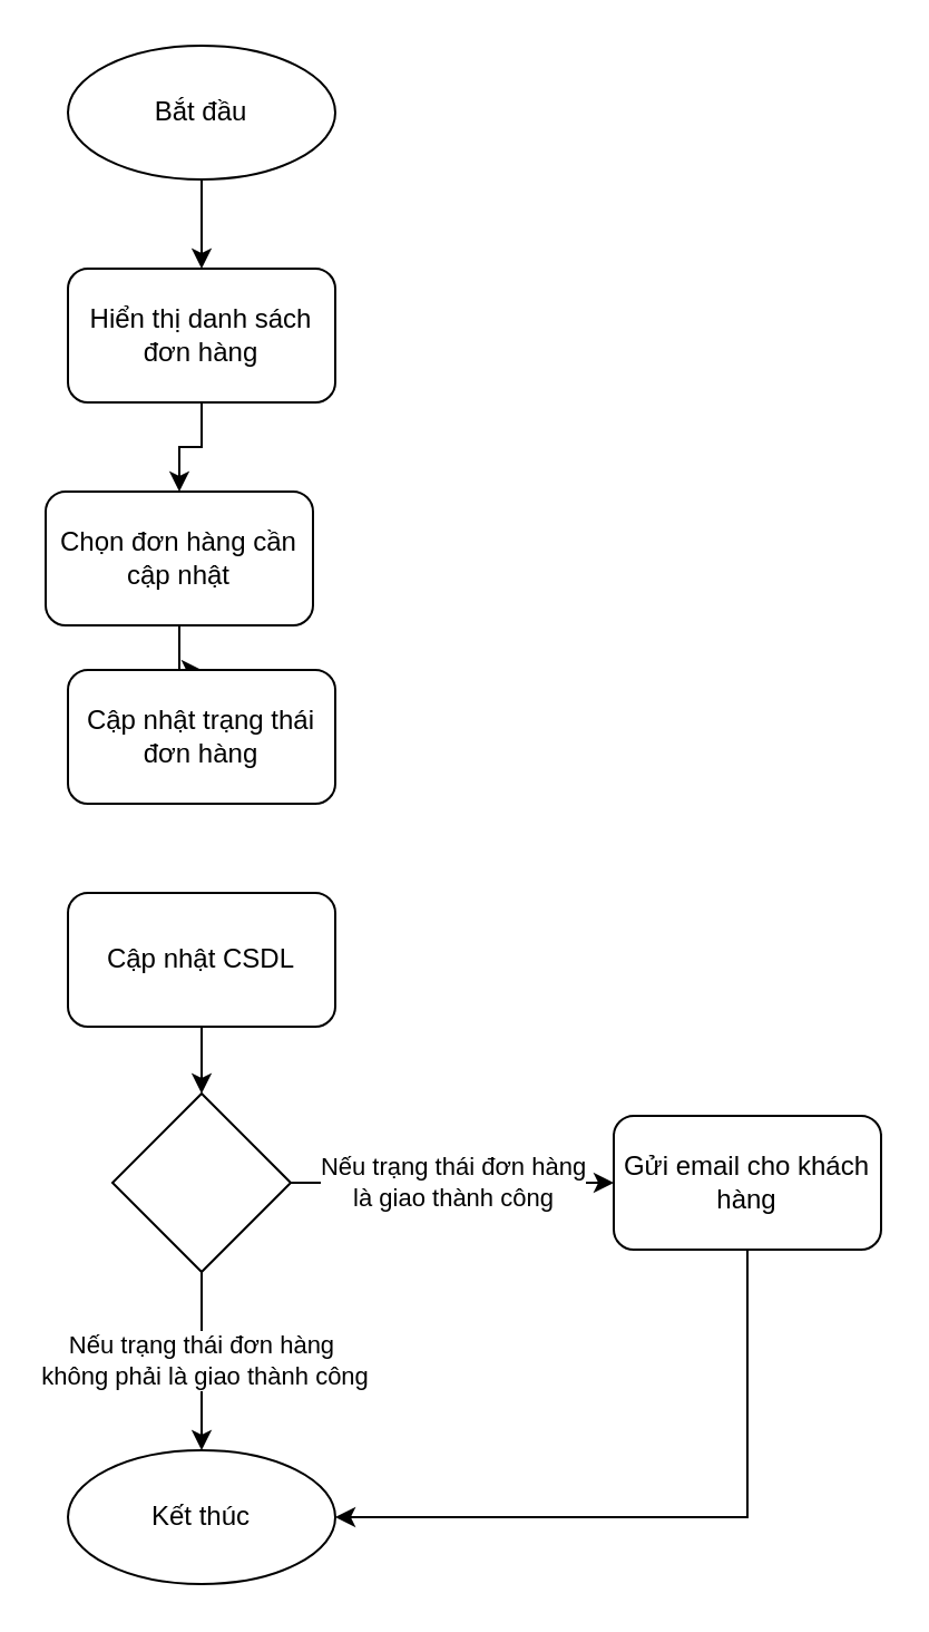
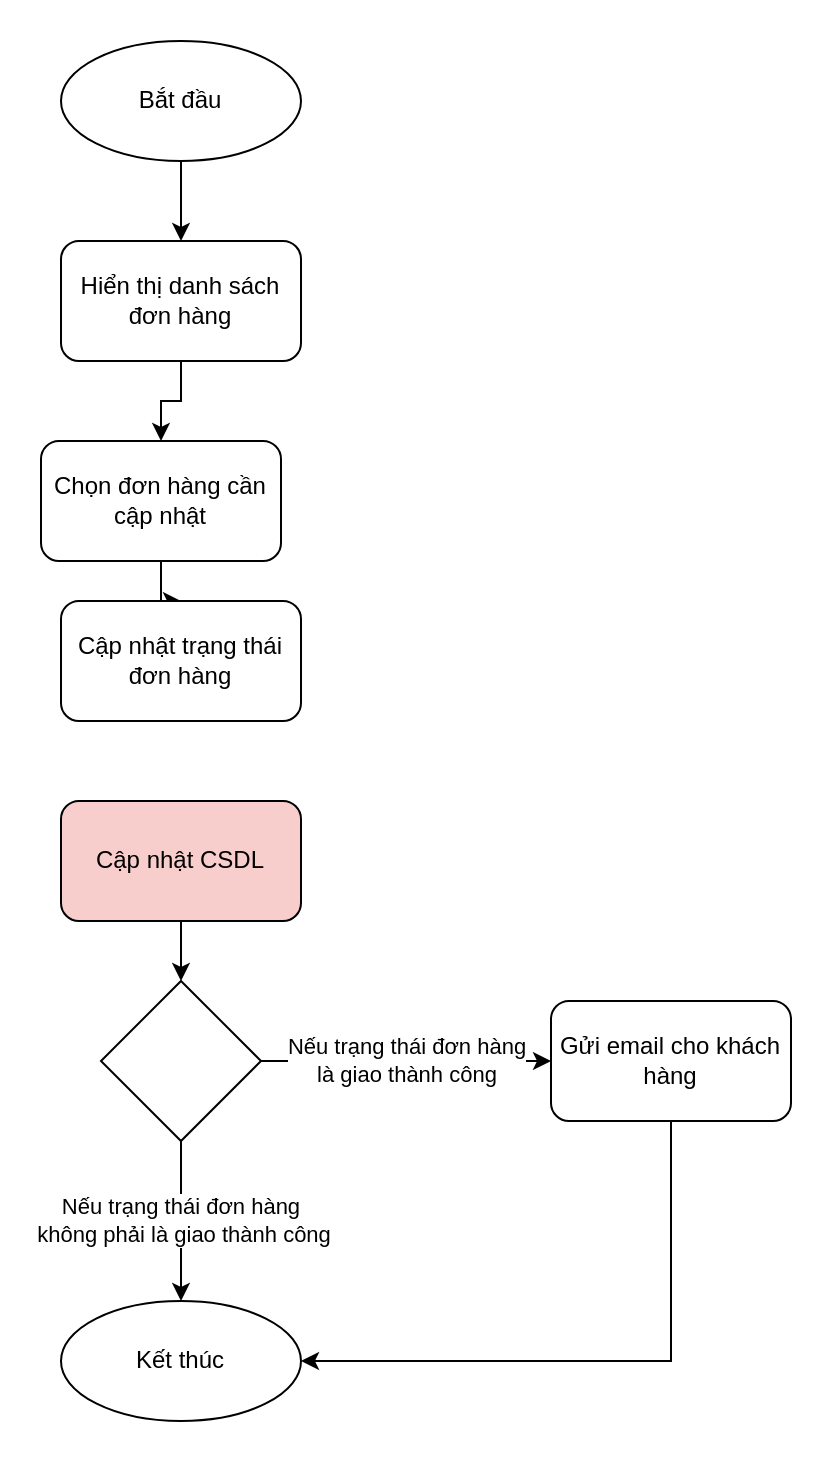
  <mxCell id="0" />
  <mxCell id="1" parent="0" />
  <mxCell id="2" style="edgeStyle=orthogonalEdgeStyle;rounded=0;orthogonalLoop=1;jettySize=auto;html=1;exitX=0.5;exitY=1;exitDx=0;exitDy=0;entryX=0.5;entryY=0;entryDx=0;entryDy=0;" edge="1" parent="1" source="3" target="5"><mxGeometry relative="1" as="geometry" /></mxCell>
  <mxCell id="3" value="Bắt đầu" style="ellipse;whiteSpace=wrap;html=1;" vertex="1" parent="1"><mxGeometry x="30" y="20" width="120" height="60" as="geometry" /></mxCell>
  <mxCell id="4" style="edgeStyle=orthogonalEdgeStyle;rounded=0;orthogonalLoop=1;jettySize=auto;html=1;exitX=0.5;exitY=1;exitDx=0;exitDy=0;entryX=0.5;entryY=0;entryDx=0;entryDy=0;" edge="1" parent="1" source="5" target="7"><mxGeometry relative="1" as="geometry" /></mxCell>
  <mxCell id="5" value="Hiển thị danh sách đơn hàng" style="rounded=1;whiteSpace=wrap;html=1;" vertex="1" parent="1"><mxGeometry x="30" y="120" width="120" height="60" as="geometry" /></mxCell>
  <mxCell id="6" style="edgeStyle=orthogonalEdgeStyle;rounded=0;orthogonalLoop=1;jettySize=auto;html=1;exitX=0.5;exitY=1;exitDx=0;exitDy=0;" edge="1" parent="1" source="7" target="8"><mxGeometry relative="1" as="geometry" /></mxCell>
  <mxCell id="7" value="Chọn đơn hàng cần cập nhật" style="rounded=1;whiteSpace=wrap;html=1;" vertex="1" parent="1"><mxGeometry x="20" y="220" width="120" height="60" as="geometry" /></mxCell>
  <mxCell id="8" value="Cập nhật trạng thái đơn hàng" style="rounded=1;whiteSpace=wrap;html=1;" vertex="1" parent="1"><mxGeometry x="30" y="300" width="120" height="60" as="geometry" /></mxCell>
  <mxCell id="9" style="edgeStyle=orthogonalEdgeStyle;rounded=0;orthogonalLoop=1;jettySize=auto;html=1;exitX=0.5;exitY=1;exitDx=0;exitDy=0;entryX=0.5;entryY=0;entryDx=0;entryDy=0;" edge="1" parent="1" source="10" target="14"><mxGeometry relative="1" as="geometry" /></mxCell>
- <mxCell id="10" value="Cập nhật CSDL" style="rounded=1;whiteSpace=wrap;html=1;" vertex="1" parent="1"><mxGeometry x="30" y="400" width="120" height="60" as="geometry" /></mxCell>
+ <mxCell id="10" value="Cập nhật CSDL" style="rounded=1;whiteSpace=wrap;html=1;fillColor=#f8cecc;" vertex="1" parent="1"><mxGeometry x="30" y="400" width="120" height="60" as="geometry" /></mxCell>
  <mxCell id="11" value="Kết thúc" style="ellipse;whiteSpace=wrap;html=1;" vertex="1" parent="1"><mxGeometry x="30" y="650" width="120" height="60" as="geometry" /></mxCell>
  <mxCell id="12" value="Nếu trạng thái đơn hàng &lt;br&gt;là giao thành công" style="edgeStyle=orthogonalEdgeStyle;rounded=0;orthogonalLoop=1;jettySize=auto;html=1;exitX=1;exitY=0.5;exitDx=0;exitDy=0;entryX=0;entryY=0.5;entryDx=0;entryDy=0;" edge="1" parent="1" source="14" target="16"><mxGeometry relative="1" as="geometry" /></mxCell>
  <mxCell id="13" value="Nếu trạng thái đơn hàng&lt;br&gt;&amp;nbsp;không phải là giao thành công" style="edgeStyle=orthogonalEdgeStyle;rounded=0;orthogonalLoop=1;jettySize=auto;html=1;exitX=0.5;exitY=1;exitDx=0;exitDy=0;entryX=0.5;entryY=0;entryDx=0;entryDy=0;" edge="1" parent="1" source="14" target="11"><mxGeometry relative="1" as="geometry" /></mxCell>
  <mxCell id="14" value="" style="rhombus;whiteSpace=wrap;html=1;" vertex="1" parent="1"><mxGeometry x="50" y="490" width="80" height="80" as="geometry" /></mxCell>
  <mxCell id="15" style="edgeStyle=orthogonalEdgeStyle;rounded=0;orthogonalLoop=1;jettySize=auto;html=1;exitX=0.5;exitY=1;exitDx=0;exitDy=0;entryX=1;entryY=0.5;entryDx=0;entryDy=0;" edge="1" parent="1" source="16" target="11"><mxGeometry relative="1" as="geometry" /></mxCell>
  <mxCell id="16" value="Gửi email cho khách hàng" style="rounded=1;whiteSpace=wrap;html=1;" vertex="1" parent="1"><mxGeometry x="275" y="500" width="120" height="60" as="geometry" /></mxCell>
